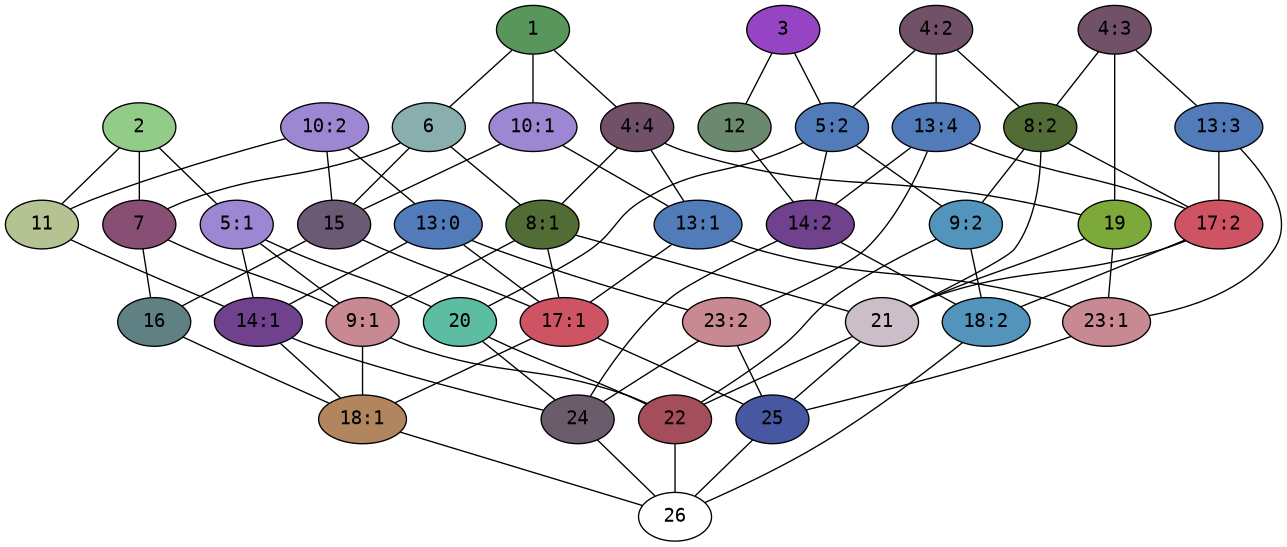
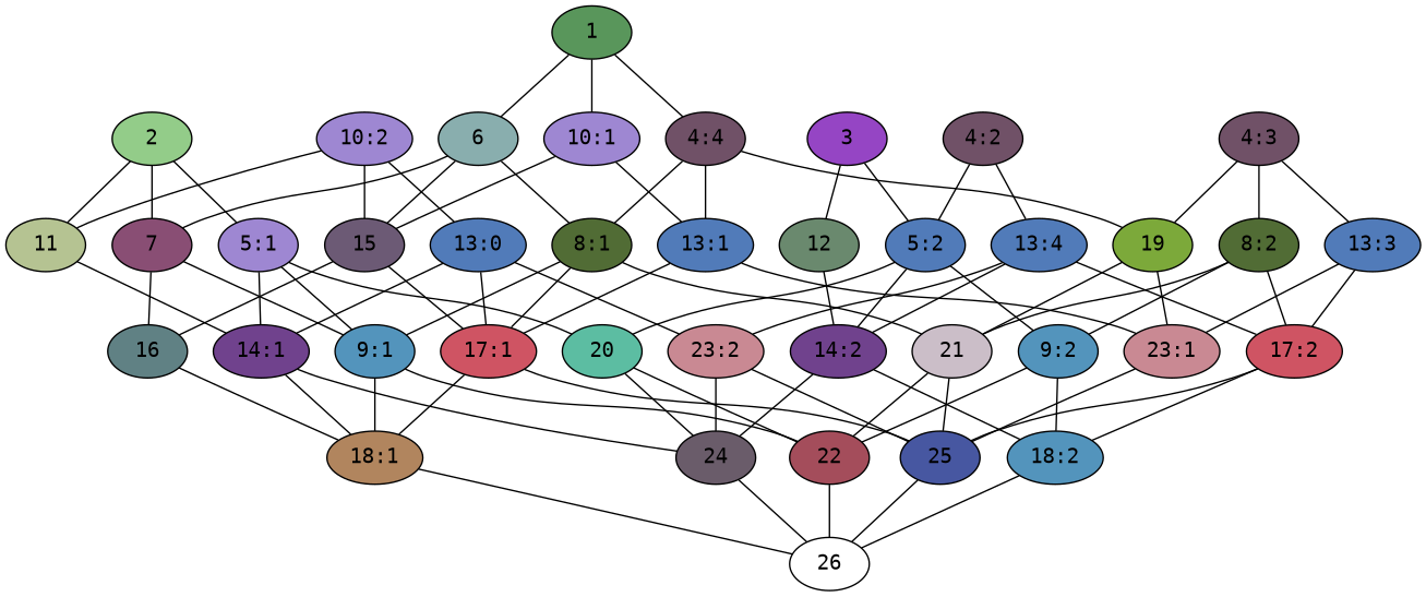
  strict graph {
    fontname="DejaVu Sans Mono"
    node [fillcolor="#517BB9" fontname="DejaVu Sans Mono" style=filled]
    edge [fontname="DejaVu Sans Mono"]
    1 [fillcolor="#59965B"]
    n2 [fillcolor="#705167" label="4:4"]
    6 [fillcolor="#89AEAE"]
    "10:1" [fillcolor="#9E87D2"]
    "8:1" [fillcolor="#516C35"]
    "13:1"
    19 [fillcolor="#7CA93A"]
    7 [fillcolor="#894E74"]
    15 [fillcolor="#6C5A75"]
    2 [fillcolor="#93CC89"]
    "5:1" [fillcolor="#9E87D2"]
    11 [fillcolor="#B5C392"]
-   "9:1" [fillcolor="#C98993"]
+   "9:1" [fillcolor="#5394BC"]
    "14:1" [fillcolor="#70428D"]
    20 [fillcolor="#5CBDA2"]
    16 [fillcolor="#608184"]
    3 [fillcolor="#9545C4"]
    "5:2"
    12 [fillcolor="#6A896E"]
    "9:2" [fillcolor="#5394BC"]
    "14:2" [fillcolor="#70428D"]
    "17:1" [fillcolor="#CF5463"]
    21 [fillcolor="#CBBEC8"]
    "23:1" [fillcolor="#C98993"]
    "4:2" [fillcolor="#705167"]
    "8:2" [fillcolor="#516C35"]
    "13:4"
    "17:2" [fillcolor="#CF5463"]
    "23:2" [fillcolor="#C98993"]
    "4:3" [fillcolor="#705167"]
    "13:3"
    "18:1" [fillcolor="#B1855E"]
    22 [fillcolor="#A44D5B"]
    24 [fillcolor="#6A5C6A"]
    "18:2" [fillcolor="#5394BC"]
    25 [fillcolor="#4757A1"]
    26 [fillcolor="" style=""]
    "10:2" [fillcolor="#9E87D2"]
    n39 [label="13:0"]
    1 -- n2
    1 -- 6
    1 -- "10:1"
    n2 -- "8:1"
    n2 -- "13:1"
    n2 -- 19
    6 -- "8:1"
    6 -- 7
    6 -- 15
    "10:1" -- "13:1"
    "10:1" -- 15
    "8:1" -- "9:1"
    "8:1" -- "17:1"
    "8:1" -- 21
    "13:1" -- "17:1"
    "13:1" -- "23:1"
    19 -- 21
    19 -- "23:1"
    7 -- "9:1"
    7 -- 16
    15 -- 16
    15 -- "17:1"
    2 -- 7
    2 -- "5:1"
    2 -- 11
    "5:1" -- "9:1"
    "5:1" -- "14:1"
    "5:1" -- 20
    11 -- "14:1"
    "9:1" -- "18:1"
    "9:1" -- 22
    "14:1" -- "18:1"
    "14:1" -- 24
    20 -- 22
    20 -- 24
    16 -- "18:1"
    3 -- "5:2"
    3 -- 12
    "5:2" -- 20
    "5:2" -- "9:2"
    "5:2" -- "14:2"
    12 -- "14:2"
    "9:2" -- 22
    "9:2" -- "18:2"
    "14:2" -- 24
    "14:2" -- "18:2"
    "17:1" -- "18:1"
    "17:1" -- 25
    21 -- 22
    21 -- 25
    "23:1" -- 25
    "4:2" -- "5:2"
-   "4:2" -- "8:2"
    "4:2" -- "13:4"
    "8:2" -- "9:2"
    "8:2" -- 21
    "8:2" -- "17:2"
    "13:4" -- "14:2"
    "13:4" -- "17:2"
    "13:4" -- "23:2"
    "17:2" -- "18:2"
-   "17:2" -- 21
+   "17:2" -- 25
    "23:2" -- 24
    "23:2" -- 25
    "4:3" -- 19
    "4:3" -- "8:2"
    "4:3" -- "13:3"
    "13:3" -- "23:1"
    "13:3" -- "17:2"
    "18:1" -- 26
    22 -- 26
    24 -- 26
    "18:2" -- 26
    25 -- 26
    "10:2" -- 15
    "10:2" -- 11
    "10:2" -- n39
    n39 -- "14:1"
    n39 -- "17:1"
    n39 -- "23:2"
  }
